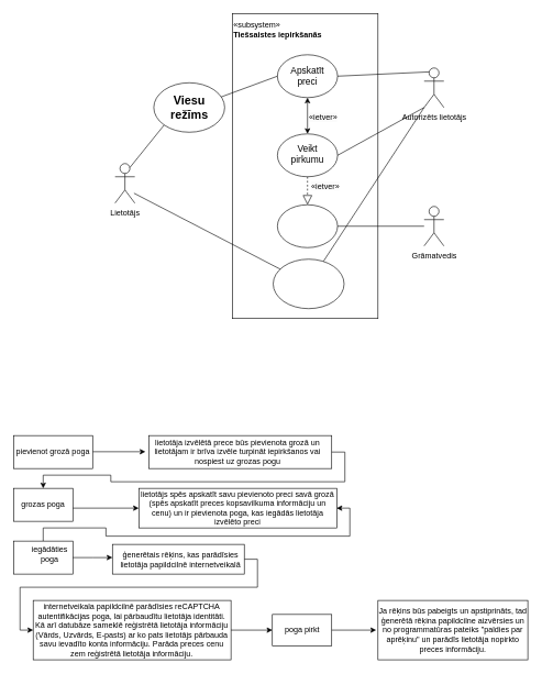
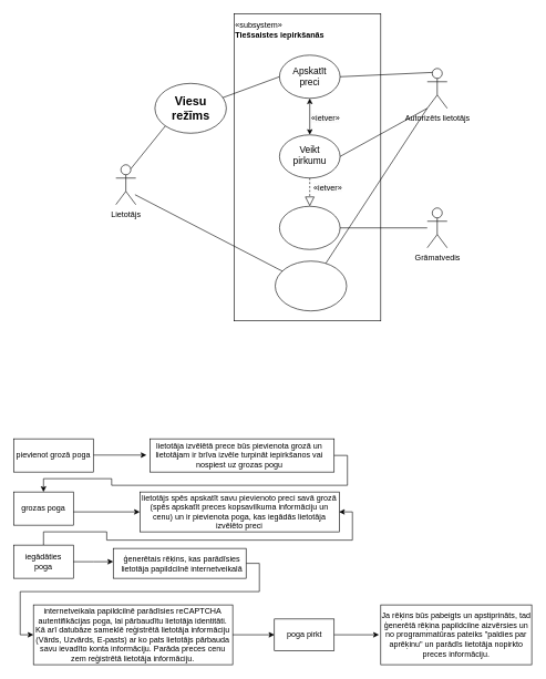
  <mxCell id="0" />
  <mxCell id="1" parent="0" />
  <mxCell id="2" value="" style="rounded=0;whiteSpace=wrap;html=1;" parent="1" vertex="1"><mxGeometry x="210.35" y="740" width="300" height="60" as="geometry" /></mxCell>
  <mxCell id="3" value="" style="rounded=0;whiteSpace=wrap;html=1;" parent="1" vertex="1"><mxGeometry x="352.44" y="20" width="220.31" height="462.5" as="geometry" /></mxCell>
  <mxCell id="4" value="" style="endArrow=none;html=1;rounded=0;entryX=0;entryY=1;entryDx=0;entryDy=0;entryPerimeter=0;" parent="1" source="9" edge="1" target="6"><mxGeometry width="50" height="50" relative="1" as="geometry"><mxPoint x="502.75" y="352.5" as="sourcePoint" /><mxPoint x="640" y="150" as="targetPoint" /></mxGeometry></mxCell>
  <mxCell id="5" value="«subsystem»&lt;br&gt;&lt;b&gt;Tiešsaistes iepirkšanās&lt;/b&gt;" style="html=1;whiteSpace=wrap;opacity=0;align=left;" parent="1" vertex="1"><mxGeometry x="352.44" y="20" width="230.31" height="50" as="geometry" /></mxCell>
  <mxCell id="6" value="Autorizēts lietotājs" style="shape=umlActor;verticalLabelPosition=bottom;verticalAlign=top;html=1;outlineConnect=0;" parent="1" vertex="1"><mxGeometry x="642.75" y="102.5" width="30" height="60" as="geometry" /></mxCell>
  <mxCell id="7" value="Lietotājs&lt;div&gt;&lt;br&gt;&lt;/div&gt;" style="shape=umlActor;verticalLabelPosition=bottom;verticalAlign=top;html=1;outlineConnect=0;" parent="1" vertex="1"><mxGeometry x="174" y="247.5" width="30" height="60" as="geometry" /></mxCell>
  <mxCell id="8" value="" style="endArrow=none;html=1;rounded=0;" parent="1" target="9" edge="1"><mxGeometry width="50" height="50" relative="1" as="geometry"><mxPoint x="202.75" y="292.5" as="sourcePoint" /><mxPoint x="342.75" y="492.5" as="targetPoint" /></mxGeometry></mxCell>
  <mxCell id="9" value="" style="ellipse;whiteSpace=wrap;html=1;" parent="1" vertex="1"><mxGeometry x="413.85" y="392.5" width="107.5" height="75" as="geometry" /></mxCell>
  <mxCell id="10" value="" style="ellipse;whiteSpace=wrap;html=1;" parent="1" vertex="1"><mxGeometry x="420.25" y="82.5" width="91.25" height="65" as="geometry" /></mxCell>
  <mxCell id="11" value="" style="ellipse;whiteSpace=wrap;html=1;" parent="1" vertex="1"><mxGeometry x="232.75" y="125" width="107.5" height="75" as="geometry" /></mxCell>
  <mxCell id="12" value="" style="endArrow=none;html=1;rounded=0;entryX=0;entryY=1;entryDx=0;entryDy=0;exitX=0.75;exitY=0.1;exitDx=0;exitDy=0;exitPerimeter=0;" parent="1" source="7" target="11" edge="1"><mxGeometry width="50" height="50" relative="1" as="geometry"><mxPoint x="182.75" y="242.5" as="sourcePoint" /><mxPoint x="322.75" y="332.5" as="targetPoint" /></mxGeometry></mxCell>
  <mxCell id="13" value="&lt;font&gt;&lt;b&gt;Viesu režīms&lt;/b&gt;&lt;/font&gt;" style="text;html=1;align=center;verticalAlign=middle;whiteSpace=wrap;rounded=0;fontSize=18;" parent="1" vertex="1"><mxGeometry x="251.5" y="142.5" width="70" height="40" as="geometry" /></mxCell>
  <mxCell id="14" value="&lt;font style=&quot;font-size: 14px;&quot;&gt;Apskatīt preci&lt;/font&gt;" style="text;html=1;align=center;verticalAlign=middle;whiteSpace=wrap;rounded=0;" parent="1" vertex="1"><mxGeometry x="435.88" y="90" width="60" height="50" as="geometry" /></mxCell>
  <mxCell id="15" value="" style="ellipse;whiteSpace=wrap;html=1;" parent="1" vertex="1"><mxGeometry x="420.25" y="202.5" width="91.25" height="65" as="geometry" /></mxCell>
  <mxCell id="16" value="&lt;font style=&quot;font-size: 14px;&quot;&gt;Veikt pirkumu&lt;/font&gt;" style="text;html=1;align=center;verticalAlign=middle;whiteSpace=wrap;rounded=0;" parent="1" vertex="1"><mxGeometry x="435.88" y="217.5" width="60" height="30" as="geometry" /></mxCell>
  <mxCell id="17" value="" style="endArrow=none;html=1;rounded=0;entryX=1;entryY=0.5;entryDx=0;entryDy=0;exitX=0.25;exitY=0.1;exitDx=0;exitDy=0;exitPerimeter=0;" parent="1" source="6" target="10" edge="1"><mxGeometry width="50" height="50" relative="1" as="geometry"><mxPoint x="582.75" y="282.5" as="sourcePoint" /><mxPoint x="552.75" y="292.5" as="targetPoint" /></mxGeometry></mxCell>
  <mxCell id="18" value="" style="endArrow=none;html=1;rounded=0;entryX=0.949;entryY=0.287;entryDx=0;entryDy=0;exitX=0;exitY=0.5;exitDx=0;exitDy=0;entryPerimeter=0;" parent="1" source="10" target="11" edge="1"><mxGeometry width="50" height="50" relative="1" as="geometry"><mxPoint x="440.5" y="113.5" as="sourcePoint" /><mxPoint x="311.5" y="116.5" as="targetPoint" /></mxGeometry></mxCell>
  <mxCell id="19" value="" style="endArrow=none;html=1;rounded=0;exitX=1;exitY=0.5;exitDx=0;exitDy=0;entryX=0;entryY=1;entryDx=0;entryDy=0;entryPerimeter=0;" parent="1" source="15" target="6" edge="1"><mxGeometry width="50" height="50" relative="1" as="geometry"><mxPoint x="592.75" y="262.5" as="sourcePoint" /><mxPoint x="632.75" y="212.5" as="targetPoint" /></mxGeometry></mxCell>
  <mxCell id="20" value="" style="endArrow=classic;startArrow=classic;html=1;rounded=0;entryX=0.5;entryY=1;entryDx=0;entryDy=0;exitX=0.5;exitY=0;exitDx=0;exitDy=0;" parent="1" source="15" target="10" edge="1"><mxGeometry width="50" height="50" relative="1" as="geometry"><mxPoint x="492.75" y="194.5" as="sourcePoint" /><mxPoint x="482.75" y="142.5" as="targetPoint" /></mxGeometry></mxCell>
  <mxCell id="21" value="" style="ellipse;whiteSpace=wrap;html=1;" parent="1" vertex="1"><mxGeometry x="420.25" y="310" width="91.25" height="65" as="geometry" /></mxCell>
  <mxCell id="22" value="" style="endArrow=block;dashed=1;endFill=0;endSize=12;html=1;rounded=0;exitX=0.5;exitY=1;exitDx=0;exitDy=0;" parent="1" source="15" target="21" edge="1"><mxGeometry width="160" relative="1" as="geometry"><mxPoint x="512.75" y="262.5" as="sourcePoint" /><mxPoint x="672.75" y="262.5" as="targetPoint" /></mxGeometry></mxCell>
  <mxCell id="23" value="" style="endArrow=none;html=1;rounded=0;exitX=1;exitY=0.5;exitDx=0;exitDy=0;" parent="1" source="21" target="24" edge="1"><mxGeometry width="50" height="50" relative="1" as="geometry"><mxPoint x="532.75" y="372.5" as="sourcePoint" /><mxPoint x="632.75" y="362.5" as="targetPoint" /></mxGeometry></mxCell>
  <mxCell id="24" value="Grāmatvedis" style="shape=umlActor;verticalLabelPosition=bottom;verticalAlign=top;html=1;outlineConnect=0;" parent="1" vertex="1"><mxGeometry x="642.75" y="312.5" width="30" height="60" as="geometry" /></mxCell>
  <mxCell id="25" value="&lt;br&gt;&lt;span style=&quot;color: rgb(0, 0, 0); font-family: Helvetica; font-size: 12px; font-style: normal; font-variant-ligatures: normal; font-variant-caps: normal; font-weight: 400; letter-spacing: normal; orphans: 2; text-align: left; text-indent: 0px; text-transform: none; widows: 2; word-spacing: 0px; -webkit-text-stroke-width: 0px; white-space: normal; background-color: rgb(251, 251, 251); text-decoration-thickness: initial; text-decoration-style: initial; text-decoration-color: initial; float: none; display: inline !important;&quot;&gt;«ietver»&lt;/span&gt;&lt;div&gt;&lt;br/&gt;&lt;/div&gt;" style="text;html=1;align=center;verticalAlign=middle;whiteSpace=wrap;rounded=0;" parent="1" vertex="1"><mxGeometry x="450" y="162.5" width="80" height="30" as="geometry" /></mxCell>
  <mxCell id="26" value="&lt;span style=&quot;color: rgb(0, 0, 0); font-family: Helvetica; font-size: 12px; font-style: normal; font-variant-ligatures: normal; font-variant-caps: normal; font-weight: 400; letter-spacing: normal; orphans: 2; text-align: left; text-indent: 0px; text-transform: none; widows: 2; word-spacing: 0px; -webkit-text-stroke-width: 0px; white-space: normal; background-color: rgb(251, 251, 251); text-decoration-thickness: initial; text-decoration-style: initial; text-decoration-color: initial; float: none; display: inline !important;&quot;&gt;«ietver»&lt;/span&gt;" style="text;whiteSpace=wrap;html=1;" parent="1" vertex="1"><mxGeometry x="470" y="267.5" width="80" height="32.5" as="geometry" /></mxCell>
  <mxCell id="27" style="edgeStyle=orthogonalEdgeStyle;rounded=0;orthogonalLoop=1;jettySize=auto;html=1;" parent="1" edge="1"><mxGeometry relative="1" as="geometry"><mxPoint x="220" y="684.5" as="targetPoint" /><mxPoint x="140" y="684.5" as="sourcePoint" /></mxGeometry></mxCell>
  <mxCell id="28" value="" style="rounded=0;whiteSpace=wrap;html=1;" parent="1" vertex="1"><mxGeometry x="20" y="660" width="120" height="50" as="geometry" /></mxCell>
  <mxCell id="29" value="pievienot grozā poga" style="text;html=1;align=center;verticalAlign=middle;whiteSpace=wrap;rounded=0;" parent="1" vertex="1"><mxGeometry x="20" y="670" width="120" height="30" as="geometry" /></mxCell>
  <mxCell id="30" value="" style="rounded=0;whiteSpace=wrap;html=1;" parent="1" vertex="1"><mxGeometry x="225.2" y="660" width="277.4" height="50" as="geometry" /></mxCell>
  <mxCell id="31" value="lietotāja izvēlētā prece būs pievienota grozā un lietotājam ir brīva izvēle turpināt iepirkšanos vai nospiest uz grozas pogu" style="text;html=1;align=center;verticalAlign=middle;whiteSpace=wrap;rounded=0;" parent="1" vertex="1"><mxGeometry x="225.35" y="670" width="270" height="30" as="geometry" /></mxCell>
  <mxCell id="32" value="" style="rounded=0;whiteSpace=wrap;html=1;" parent="1" vertex="1"><mxGeometry x="49.85" y="910" width="300" height="90" as="geometry" /></mxCell>
  <mxCell id="33" style="edgeStyle=orthogonalEdgeStyle;rounded=0;orthogonalLoop=1;jettySize=auto;html=1;entryX=0;entryY=0.5;entryDx=0;entryDy=0;exitX=1;exitY=0.5;exitDx=0;exitDy=0;" parent="1" source="32" target="35" edge="1"><mxGeometry relative="1" as="geometry"><mxPoint x="369.85" y="940" as="targetPoint" /></mxGeometry></mxCell>
  <mxCell id="34" value="internetveikala papildcilnē parādīsies reCAPTCHA autentifikācijas poga, lai pārbaudītu lietotāja identitāti. Kā arī datubāze sameklē reģistrētā lietotāja informāciju (Vārds, Uzvārds, E-pasts) ar ko pats lietotājs pārbauda savu ievadīto konta informāciju. Parāda preces cenu zem reģistrētā lietotāja informāciju." style="text;html=1;align=center;verticalAlign=middle;whiteSpace=wrap;rounded=0;" parent="1" vertex="1"><mxGeometry x="52.27" y="930" width="295.15" height="50" as="geometry" /></mxCell>
  <mxCell id="35" value="" style="rounded=0;whiteSpace=wrap;html=1;" parent="1" vertex="1"><mxGeometry x="412.6" y="931.25" width="90" height="47.5" as="geometry" /></mxCell>
  <mxCell id="36" value="poga pirkt" style="text;html=1;align=center;verticalAlign=middle;whiteSpace=wrap;rounded=0;" parent="1" vertex="1"><mxGeometry x="427.6" y="940" width="60" height="30" as="geometry" /></mxCell>
  <mxCell id="37" value="" style="edgeStyle=orthogonalEdgeStyle;rounded=0;orthogonalLoop=1;jettySize=auto;html=1;exitX=1;exitY=0.5;exitDx=0;exitDy=0;" parent="1" source="30" target="38" edge="1"><mxGeometry relative="1" as="geometry"><mxPoint x="590" y="685" as="targetPoint" /><Array as="points" /><mxPoint x="503" y="685" as="sourcePoint" /></mxGeometry></mxCell>
  <mxCell id="38" value="" style="rounded=0;whiteSpace=wrap;html=1;" parent="1" vertex="1"><mxGeometry x="20" y="740" width="90" height="50" as="geometry" /></mxCell>
  <mxCell id="39" value="lietotājs spēs apskatīt savu pievienoto preci savā grozā (spēs apskatīt preces kopsavilkuma informāciju un cenu) un ir pievienota poga, kas iegādās lietotāja izvēlēto preci" style="text;html=1;align=center;verticalAlign=middle;whiteSpace=wrap;rounded=0;" parent="1" vertex="1"><mxGeometry x="210.35" y="747.5" width="299.65" height="45" as="geometry" /></mxCell>
  <mxCell id="40" value="grozas poga" style="text;html=1;align=center;verticalAlign=middle;whiteSpace=wrap;rounded=0;" parent="1" vertex="1"><mxGeometry x="20" y="750" width="90" height="30" as="geometry" /></mxCell>
  <mxCell id="41" value="" style="endArrow=classic;html=1;rounded=0;" parent="1" edge="1"><mxGeometry width="50" height="50" relative="1" as="geometry"><mxPoint x="110" y="770" as="sourcePoint" /><mxPoint x="210" y="770" as="targetPoint" /></mxGeometry></mxCell>
  <mxCell id="42" style="edgeStyle=orthogonalEdgeStyle;rounded=0;orthogonalLoop=1;jettySize=auto;html=1;exitX=0.5;exitY=0;exitDx=0;exitDy=0;entryX=1;entryY=0.5;entryDx=0;entryDy=0;" parent="1" source="43" target="39" edge="1"><mxGeometry relative="1" as="geometry" /></mxCell>
  <mxCell id="43" value="" style="rounded=0;whiteSpace=wrap;html=1;" parent="1" vertex="1"><mxGeometry x="20" y="820" width="90" height="50" as="geometry" /></mxCell>
  <mxCell id="44" style="edgeStyle=orthogonalEdgeStyle;rounded=0;orthogonalLoop=1;jettySize=auto;html=1;exitX=1;exitY=0.5;exitDx=0;exitDy=0;" parent="1" source="43" edge="1"><mxGeometry relative="1" as="geometry"><mxPoint x="170" y="845" as="targetPoint" /></mxGeometry></mxCell>
- <mxCell id="45" value="iegādāties poga" style="text;html=1;align=center;verticalAlign=middle;whiteSpace=wrap;rounded=0;" parent="1" vertex="1"><mxGeometry x="45" y="825" width="60" height="30" as="geometry" /></mxCell>
+ <mxCell id="45" value="iegādāties poga" style="text;html=1;align=center;verticalAlign=middle;whiteSpace=wrap;rounded=0;" parent="1" vertex="1"><mxGeometry x="35" y="830" width="60" height="30" as="geometry" /></mxCell>
  <mxCell id="46" style="edgeStyle=orthogonalEdgeStyle;rounded=0;orthogonalLoop=1;jettySize=auto;html=1;exitX=1;exitY=0.5;exitDx=0;exitDy=0;entryX=0;entryY=0.5;entryDx=0;entryDy=0;" parent="1" source="47" target="32" edge="1"><mxGeometry relative="1" as="geometry" /></mxCell>
  <mxCell id="47" value="" style="rounded=0;whiteSpace=wrap;html=1;" parent="1" vertex="1"><mxGeometry x="170" y="825" width="200" height="45" as="geometry" /></mxCell>
  <mxCell id="48" value="ģenerētais rēķins, kas parādīsies lietotāja papildcilnē internetveikalā" style="text;html=1;align=center;verticalAlign=middle;whiteSpace=wrap;rounded=0;" parent="1" vertex="1"><mxGeometry x="170" y="832.5" width="207.25" height="30" as="geometry" /></mxCell>
  <mxCell id="49" value="" style="endArrow=classic;html=1;rounded=0;exitX=1;exitY=0.5;exitDx=0;exitDy=0;" parent="1" source="35" edge="1"><mxGeometry width="50" height="50" relative="1" as="geometry"><mxPoint x="530" y="970" as="sourcePoint" /><mxPoint x="570" y="955" as="targetPoint" /></mxGeometry></mxCell>
  <mxCell id="50" value="" style="rounded=0;whiteSpace=wrap;html=1;" parent="1" vertex="1"><mxGeometry x="572.75" y="910" width="227.25" height="90" as="geometry" /></mxCell>
  <mxCell id="51" value="Ja rēķins būs pabeigts un apstiprināts, tad ģenerētā rēķina papildcilne aizvērsies un no programmatūras pateiks &quot;paldies par aprēķinu&quot; un parādīs lietotāja nopirkto preces informāciju." style="text;html=1;align=center;verticalAlign=middle;whiteSpace=wrap;rounded=0;" parent="1" vertex="1"><mxGeometry x="572.75" y="910" width="227.25" height="90" as="geometry" /></mxCell>
